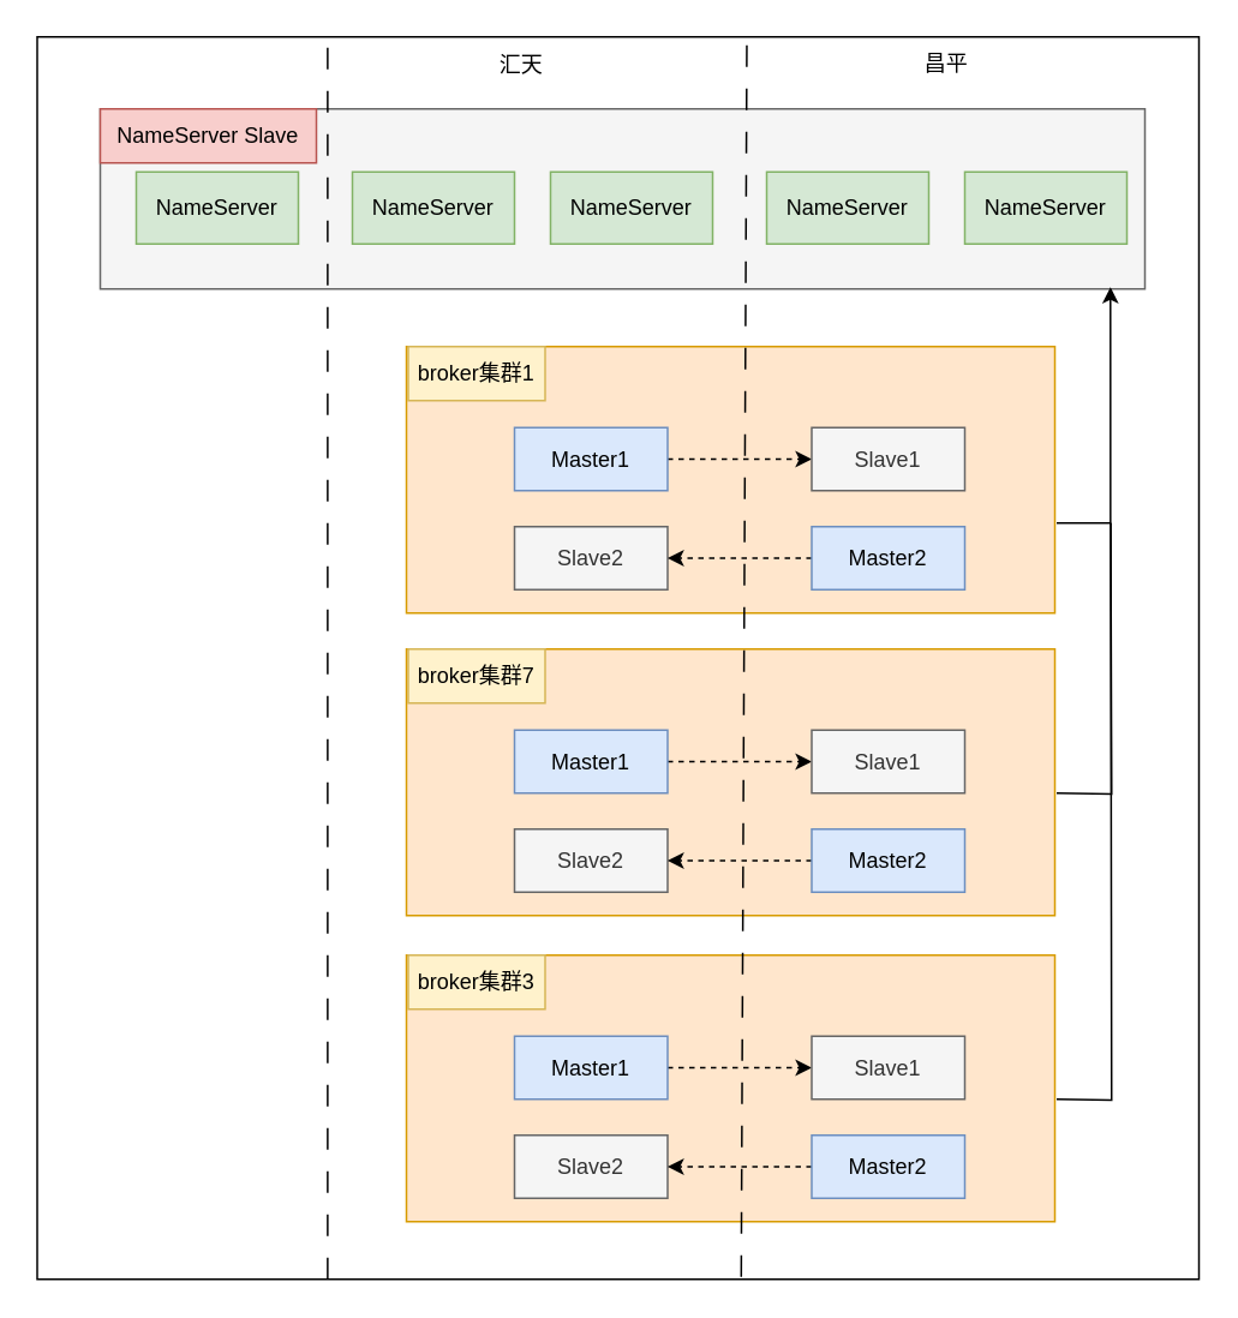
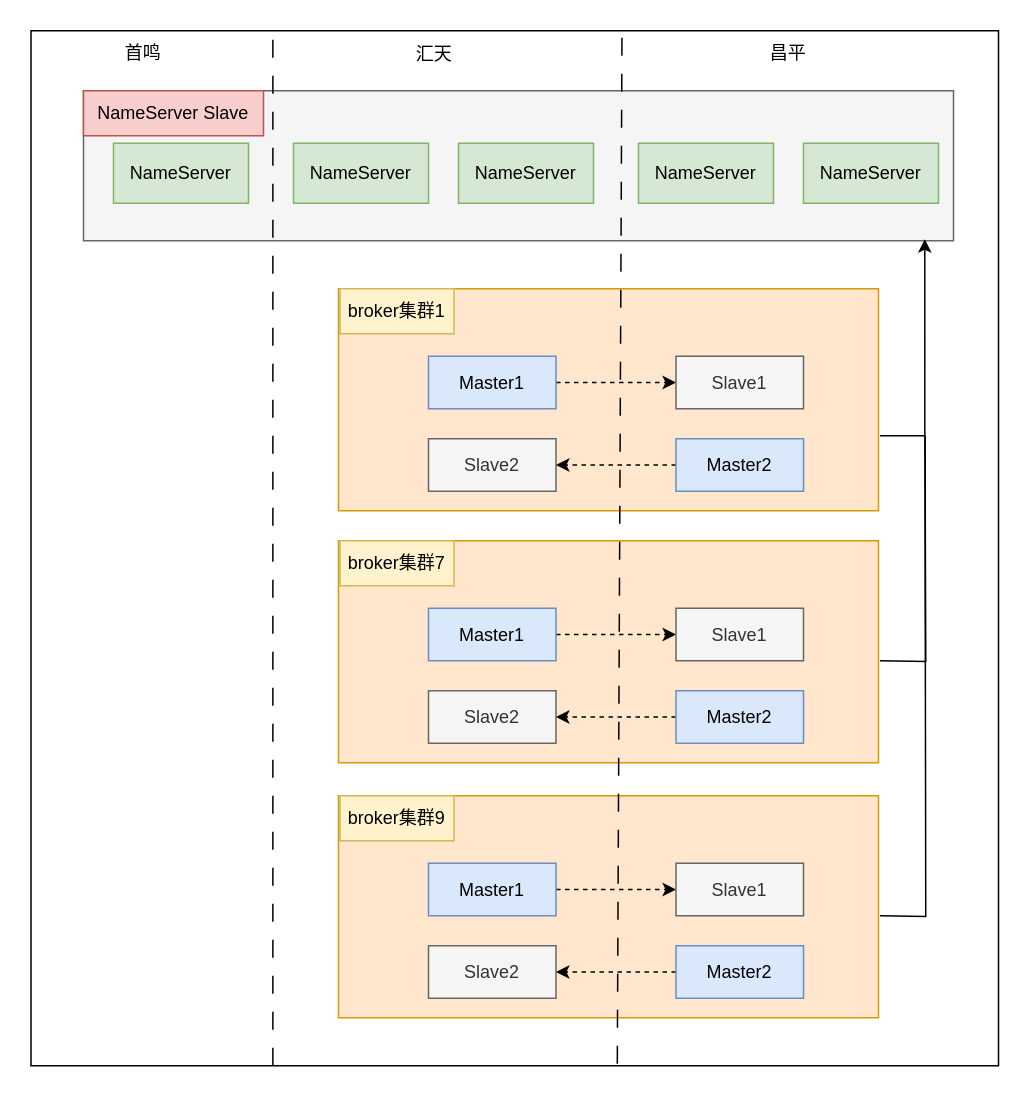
  <mxCell id="0" />
  <mxCell id="1" parent="0" />
  <mxCell id="2" value="" style="rounded=0;whiteSpace=wrap;html=1;" vertex="1" parent="1"><mxGeometry x="20" y="20" width="645" height="690" as="geometry" /></mxCell>
+ <mxCell id="3" value="首鸣" style="text;html=1;strokeColor=none;fillColor=none;align=center;verticalAlign=middle;whiteSpace=wrap;rounded=0;" vertex="1" parent="1"><mxGeometry x="65" y="20" width="60" height="30" as="geometry" /></mxCell>
  <mxCell id="4" value="汇天" style="text;html=1;strokeColor=none;fillColor=none;align=center;verticalAlign=middle;whiteSpace=wrap;rounded=0;" vertex="1" parent="1"><mxGeometry x="259" y="21" width="60" height="30" as="geometry" /></mxCell>
  <mxCell id="5" value="昌平" style="text;html=1;strokeColor=none;fillColor=none;align=center;verticalAlign=middle;whiteSpace=wrap;rounded=0;" vertex="1" parent="1"><mxGeometry x="495" y="20" width="60" height="30" as="geometry" /></mxCell>
  <mxCell id="6" value="" style="rounded=0;whiteSpace=wrap;html=1;fillColor=#f5f5f5;fontColor=#333333;strokeColor=#666666;" vertex="1" parent="1"><mxGeometry x="55" y="60" width="580" height="100" as="geometry" /></mxCell>
  <mxCell id="7" value="NameServer" style="rounded=0;whiteSpace=wrap;html=1;fillColor=#d5e8d4;strokeColor=#82b366;" vertex="1" parent="1"><mxGeometry x="75" y="95" width="90" height="40" as="geometry" /></mxCell>
  <mxCell id="8" value="NameServer" style="rounded=0;whiteSpace=wrap;html=1;fillColor=#d5e8d4;strokeColor=#82b366;" vertex="1" parent="1"><mxGeometry x="195" y="95" width="90" height="40" as="geometry" /></mxCell>
  <mxCell id="9" value="NameServer" style="rounded=0;whiteSpace=wrap;html=1;fillColor=#d5e8d4;strokeColor=#82b366;" vertex="1" parent="1"><mxGeometry x="425" y="95" width="90" height="40" as="geometry" /></mxCell>
  <mxCell id="10" value="NameServer Slave" style="text;html=1;strokeColor=#b85450;fillColor=#f8cecc;align=center;verticalAlign=middle;whiteSpace=wrap;rounded=0;" vertex="1" parent="1"><mxGeometry x="55" y="60" width="120" height="30" as="geometry" /></mxCell>
  <mxCell id="11" value="NameServer" style="rounded=0;whiteSpace=wrap;html=1;fillColor=#d5e8d4;strokeColor=#82b366;" vertex="1" parent="1"><mxGeometry x="305" y="95" width="90" height="40" as="geometry" /></mxCell>
  <mxCell id="12" value="NameServer" style="rounded=0;whiteSpace=wrap;html=1;fillColor=#d5e8d4;strokeColor=#82b366;" vertex="1" parent="1"><mxGeometry x="535" y="95" width="90" height="40" as="geometry" /></mxCell>
  <mxCell id="13" value="" style="rounded=0;whiteSpace=wrap;html=1;fillColor=#ffe6cc;strokeColor=#d79b00;" vertex="1" parent="1"><mxGeometry x="225" y="192" width="360" height="148" as="geometry" /></mxCell>
  <mxCell id="14" style="edgeStyle=orthogonalEdgeStyle;rounded=0;orthogonalLoop=1;jettySize=auto;html=1;exitX=1;exitY=0.5;exitDx=0;exitDy=0;entryX=0;entryY=0.5;entryDx=0;entryDy=0;dashed=1;" edge="1" parent="1" source="15" target="16"><mxGeometry relative="1" as="geometry" /></mxCell>
  <mxCell id="15" value="Master1" style="rounded=0;whiteSpace=wrap;html=1;fillColor=#dae8fc;strokeColor=#6c8ebf;" vertex="1" parent="1"><mxGeometry x="285" y="237" width="85" height="35" as="geometry" /></mxCell>
  <mxCell id="16" value="Slave1" style="rounded=0;whiteSpace=wrap;html=1;fillColor=#f5f5f5;strokeColor=#666666;fontColor=#333333;" vertex="1" parent="1"><mxGeometry x="450" y="237" width="85" height="35" as="geometry" /></mxCell>
  <mxCell id="17" value="Slave2" style="rounded=0;whiteSpace=wrap;html=1;fillColor=#f5f5f5;fontColor=#333333;strokeColor=#666666;" vertex="1" parent="1"><mxGeometry x="285" y="292" width="85" height="35" as="geometry" /></mxCell>
  <mxCell id="18" value="" style="edgeStyle=orthogonalEdgeStyle;rounded=0;orthogonalLoop=1;jettySize=auto;html=1;dashed=1;" edge="1" parent="1" source="19" target="17"><mxGeometry relative="1" as="geometry" /></mxCell>
  <mxCell id="19" value="Master2" style="rounded=0;whiteSpace=wrap;html=1;fillColor=#dae8fc;strokeColor=#6c8ebf;" vertex="1" parent="1"><mxGeometry x="450" y="292" width="85" height="35" as="geometry" /></mxCell>
  <mxCell id="20" value="" style="endArrow=none;dashed=1;html=1;rounded=0;exitX=0.25;exitY=1;exitDx=0;exitDy=0;dashPattern=12 12;entryX=0.25;entryY=0;entryDx=0;entryDy=0;" edge="1" parent="1" source="2" target="2"><mxGeometry width="50" height="50" relative="1" as="geometry"><mxPoint x="175" y="660" as="sourcePoint" /><mxPoint x="185" y="30" as="targetPoint" /></mxGeometry></mxCell>
  <mxCell id="21" value="broker集群1" style="text;html=1;strokeColor=#d6b656;fillColor=#fff2cc;align=center;verticalAlign=middle;whiteSpace=wrap;rounded=0;" vertex="1" parent="1"><mxGeometry x="226" y="192" width="76" height="30" as="geometry" /></mxCell>
  <mxCell id="22" value="" style="rounded=0;whiteSpace=wrap;html=1;fillColor=#ffe6cc;strokeColor=#d79b00;" vertex="1" parent="1"><mxGeometry x="225" y="360" width="360" height="148" as="geometry" /></mxCell>
  <mxCell id="23" style="edgeStyle=orthogonalEdgeStyle;rounded=0;orthogonalLoop=1;jettySize=auto;html=1;exitX=1;exitY=0.5;exitDx=0;exitDy=0;entryX=0;entryY=0.5;entryDx=0;entryDy=0;dashed=1;" edge="1" parent="1" source="24" target="25"><mxGeometry relative="1" as="geometry" /></mxCell>
  <mxCell id="24" value="Master1" style="rounded=0;whiteSpace=wrap;html=1;fillColor=#dae8fc;strokeColor=#6c8ebf;" vertex="1" parent="1"><mxGeometry x="285" y="405" width="85" height="35" as="geometry" /></mxCell>
  <mxCell id="25" value="Slave1" style="rounded=0;whiteSpace=wrap;html=1;fillColor=#f5f5f5;strokeColor=#666666;fontColor=#333333;" vertex="1" parent="1"><mxGeometry x="450" y="405" width="85" height="35" as="geometry" /></mxCell>
  <mxCell id="26" value="Slave2" style="rounded=0;whiteSpace=wrap;html=1;fillColor=#f5f5f5;fontColor=#333333;strokeColor=#666666;" vertex="1" parent="1"><mxGeometry x="285" y="460" width="85" height="35" as="geometry" /></mxCell>
  <mxCell id="27" value="" style="edgeStyle=orthogonalEdgeStyle;rounded=0;orthogonalLoop=1;jettySize=auto;html=1;dashed=1;" edge="1" parent="1" source="28" target="26"><mxGeometry relative="1" as="geometry" /></mxCell>
  <mxCell id="28" value="Master2" style="rounded=0;whiteSpace=wrap;html=1;fillColor=#dae8fc;strokeColor=#6c8ebf;" vertex="1" parent="1"><mxGeometry x="450" y="460" width="85" height="35" as="geometry" /></mxCell>
  <mxCell id="29" value="broker集群7" style="text;html=1;strokeColor=#d6b656;fillColor=#fff2cc;align=center;verticalAlign=middle;whiteSpace=wrap;rounded=0;" vertex="1" parent="1"><mxGeometry x="226" y="360" width="76" height="30" as="geometry" /></mxCell>
  <mxCell id="30" value="" style="rounded=0;whiteSpace=wrap;html=1;fillColor=#ffe6cc;strokeColor=#d79b00;" vertex="1" parent="1"><mxGeometry x="225" y="530" width="360" height="148" as="geometry" /></mxCell>
  <mxCell id="31" style="edgeStyle=orthogonalEdgeStyle;rounded=0;orthogonalLoop=1;jettySize=auto;html=1;exitX=1;exitY=0.5;exitDx=0;exitDy=0;entryX=0;entryY=0.5;entryDx=0;entryDy=0;dashed=1;" edge="1" parent="1" source="32" target="33"><mxGeometry relative="1" as="geometry" /></mxCell>
  <mxCell id="32" value="Master1" style="rounded=0;whiteSpace=wrap;html=1;fillColor=#dae8fc;strokeColor=#6c8ebf;" vertex="1" parent="1"><mxGeometry x="285" y="575" width="85" height="35" as="geometry" /></mxCell>
  <mxCell id="33" value="Slave1" style="rounded=0;whiteSpace=wrap;html=1;fillColor=#f5f5f5;strokeColor=#666666;fontColor=#333333;" vertex="1" parent="1"><mxGeometry x="450" y="575" width="85" height="35" as="geometry" /></mxCell>
  <mxCell id="34" value="Slave2" style="rounded=0;whiteSpace=wrap;html=1;fillColor=#f5f5f5;fontColor=#333333;strokeColor=#666666;" vertex="1" parent="1"><mxGeometry x="285" y="630" width="85" height="35" as="geometry" /></mxCell>
  <mxCell id="35" value="" style="edgeStyle=orthogonalEdgeStyle;rounded=0;orthogonalLoop=1;jettySize=auto;html=1;dashed=1;" edge="1" parent="1" source="36" target="34"><mxGeometry relative="1" as="geometry" /></mxCell>
  <mxCell id="36" value="Master2" style="rounded=0;whiteSpace=wrap;html=1;fillColor=#dae8fc;strokeColor=#6c8ebf;" vertex="1" parent="1"><mxGeometry x="450" y="630" width="85" height="35" as="geometry" /></mxCell>
- <mxCell id="37" value="broker集群3" style="text;html=1;strokeColor=#d6b656;fillColor=#fff2cc;align=center;verticalAlign=middle;whiteSpace=wrap;rounded=0;" vertex="1" parent="1"><mxGeometry x="226" y="530" width="76" height="30" as="geometry" /></mxCell>
+ <mxCell id="37" value="broker集群9" style="text;html=1;strokeColor=#d6b656;fillColor=#fff2cc;align=center;verticalAlign=middle;whiteSpace=wrap;rounded=0;" vertex="1" parent="1"><mxGeometry x="226" y="530" width="76" height="30" as="geometry" /></mxCell>
  <mxCell id="38" value="" style="endArrow=none;dashed=1;html=1;rounded=0;dashPattern=12 12;exitX=0.606;exitY=0.998;exitDx=0;exitDy=0;exitPerimeter=0;" edge="1" parent="1" source="2"><mxGeometry width="50" height="50" relative="1" as="geometry"><mxPoint x="415" y="650" as="sourcePoint" /><mxPoint x="414" y="20" as="targetPoint" /></mxGeometry></mxCell>
  <mxCell id="39" value="" style="endArrow=classic;html=1;rounded=0;entryX=0.967;entryY=0.99;entryDx=0;entryDy=0;entryPerimeter=0;edgeStyle=orthogonalEdgeStyle;" edge="1" parent="1" target="6"><mxGeometry width="50" height="50" relative="1" as="geometry"><mxPoint x="586" y="290" as="sourcePoint" /><mxPoint x="636" y="240" as="targetPoint" /><Array as="points"><mxPoint x="616" y="290" /></Array></mxGeometry></mxCell>
  <mxCell id="40" value="" style="endArrow=none;html=1;rounded=0;edgeStyle=orthogonalEdgeStyle;" edge="1" parent="1"><mxGeometry width="50" height="50" relative="1" as="geometry"><mxPoint x="586" y="610" as="sourcePoint" /><mxPoint x="616" y="290" as="targetPoint" /></mxGeometry></mxCell>
  <mxCell id="41" value="" style="endArrow=none;html=1;rounded=0;edgeStyle=orthogonalEdgeStyle;" edge="1" parent="1"><mxGeometry width="50" height="50" relative="1" as="geometry"><mxPoint x="586" y="440" as="sourcePoint" /><mxPoint x="616" y="290" as="targetPoint" /></mxGeometry></mxCell>
